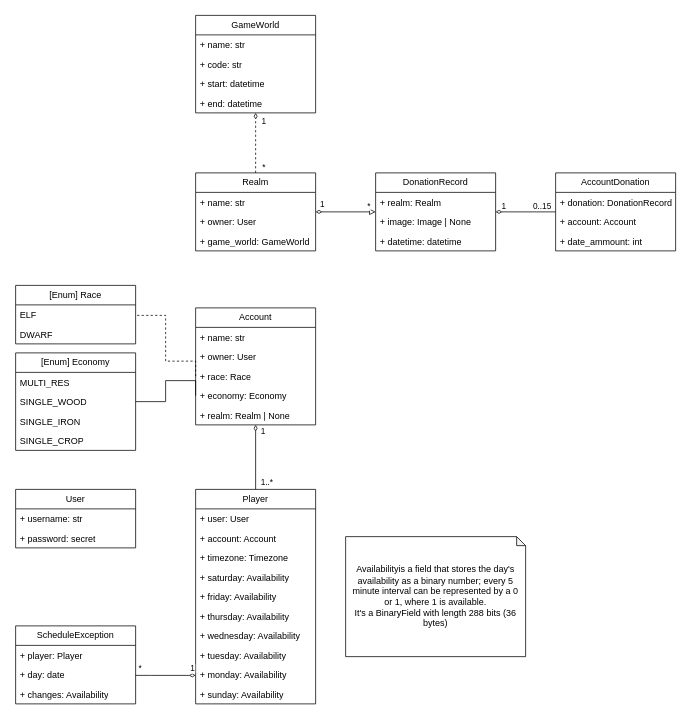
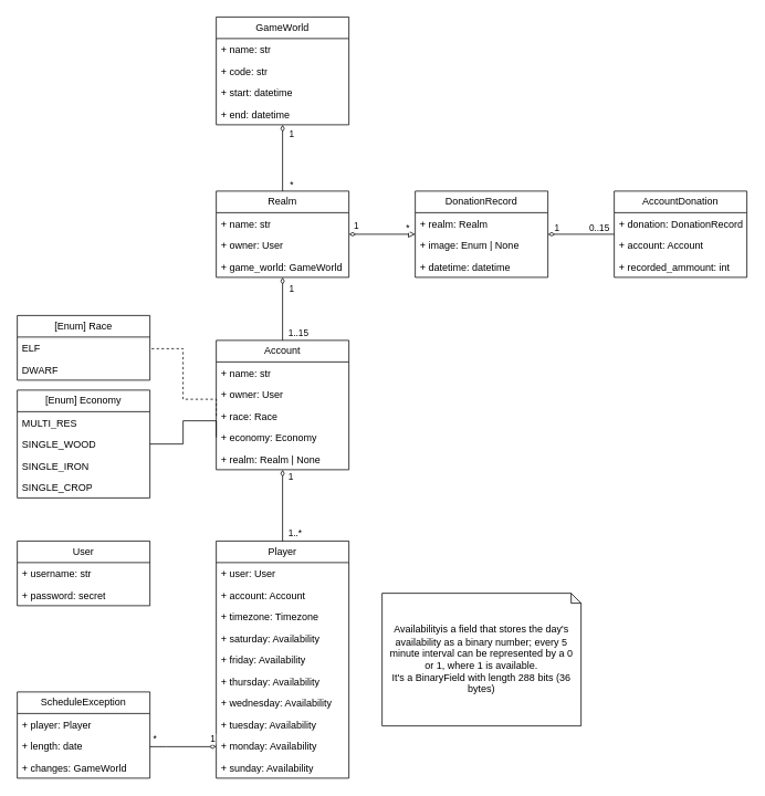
  <mxCell id="0" />
  <mxCell id="1" parent="0" />
  <mxCell id="2" value="User" style="swimlane;fontStyle=0;childLayout=stackLayout;horizontal=1;startSize=26;fillColor=none;horizontalStack=0;resizeParent=1;resizeParentMax=0;resizeLast=0;collapsible=1;marginBottom=0;whiteSpace=wrap;html=1;" vertex="1" parent="1"><mxGeometry x="20" y="652" width="160" height="78" as="geometry" /></mxCell>
  <mxCell id="3" value="+ username: str" style="text;strokeColor=none;fillColor=none;align=left;verticalAlign=top;spacingLeft=4;spacingRight=4;overflow=hidden;rotatable=0;points=[[0,0.5],[1,0.5]];portConstraint=eastwest;whiteSpace=wrap;html=1;" vertex="1" parent="2"><mxGeometry y="26" width="160" height="26" as="geometry" /></mxCell>
  <mxCell id="4" value="+ password: secret" style="text;strokeColor=none;fillColor=none;align=left;verticalAlign=top;spacingLeft=4;spacingRight=4;overflow=hidden;rotatable=0;points=[[0,0.5],[1,0.5]];portConstraint=eastwest;whiteSpace=wrap;html=1;" vertex="1" parent="2"><mxGeometry y="52" width="160" height="26" as="geometry" /></mxCell>
- <mxCell id="5" style="edgeStyle=orthogonalEdgeStyle;rounded=0;orthogonalLoop=1;jettySize=auto;html=1;startArrow=none;startFill=0;endArrow=diamondThin;endFill=0;dashed=1;" edge="1" parent="1" source="8" target="12"><mxGeometry relative="1" as="geometry" /></mxCell>
+ <mxCell id="5" style="edgeStyle=orthogonalEdgeStyle;rounded=0;orthogonalLoop=1;jettySize=auto;html=1;startArrow=none;startFill=0;endArrow=diamondThin;endFill=0;" edge="1" parent="1" source="8" target="12"><mxGeometry relative="1" as="geometry" /></mxCell>
  <mxCell id="6" value="*" style="edgeLabel;html=1;align=center;verticalAlign=middle;resizable=0;points=[];" vertex="1" connectable="0" parent="5"><mxGeometry x="-0.745" y="1" relative="1" as="geometry"><mxPoint x="11" y="2" as="offset" /></mxGeometry></mxCell>
  <mxCell id="7" value="1" style="edgeLabel;html=1;align=center;verticalAlign=middle;resizable=0;points=[];" vertex="1" connectable="0" parent="5"><mxGeometry x="0.875" y="-1" relative="1" as="geometry"><mxPoint x="9" y="5" as="offset" /></mxGeometry></mxCell>
  <mxCell id="8" value="Realm" style="swimlane;fontStyle=0;childLayout=stackLayout;horizontal=1;startSize=26;fillColor=none;horizontalStack=0;resizeParent=1;resizeParentMax=0;resizeLast=0;collapsible=1;marginBottom=0;whiteSpace=wrap;html=1;" vertex="1" parent="1"><mxGeometry x="260" y="230" width="160" height="104" as="geometry" /></mxCell>
  <mxCell id="9" value="+ name: str" style="text;strokeColor=none;fillColor=none;align=left;verticalAlign=top;spacingLeft=4;spacingRight=4;overflow=hidden;rotatable=0;points=[[0,0.5],[1,0.5]];portConstraint=eastwest;whiteSpace=wrap;html=1;" vertex="1" parent="8"><mxGeometry y="26" width="160" height="26" as="geometry" /></mxCell>
  <mxCell id="10" value="+ owner: User" style="text;strokeColor=none;fillColor=none;align=left;verticalAlign=top;spacingLeft=4;spacingRight=4;overflow=hidden;rotatable=0;points=[[0,0.5],[1,0.5]];portConstraint=eastwest;whiteSpace=wrap;html=1;" vertex="1" parent="8"><mxGeometry y="52" width="160" height="26" as="geometry" /></mxCell>
  <mxCell id="11" value="+ game_world: GameWorld" style="text;strokeColor=none;fillColor=none;align=left;verticalAlign=top;spacingLeft=4;spacingRight=4;overflow=hidden;rotatable=0;points=[[0,0.5],[1,0.5]];portConstraint=eastwest;whiteSpace=wrap;html=1;" vertex="1" parent="8"><mxGeometry y="78" width="160" height="26" as="geometry" /></mxCell>
  <mxCell id="12" value="GameWorld" style="swimlane;fontStyle=0;childLayout=stackLayout;horizontal=1;startSize=26;fillColor=none;horizontalStack=0;resizeParent=1;resizeParentMax=0;resizeLast=0;collapsible=1;marginBottom=0;whiteSpace=wrap;html=1;" vertex="1" parent="1"><mxGeometry x="260" y="20" width="160" height="130" as="geometry" /></mxCell>
  <mxCell id="13" value="+ name: str" style="text;strokeColor=none;fillColor=none;align=left;verticalAlign=top;spacingLeft=4;spacingRight=4;overflow=hidden;rotatable=0;points=[[0,0.5],[1,0.5]];portConstraint=eastwest;whiteSpace=wrap;html=1;" vertex="1" parent="12"><mxGeometry y="26" width="160" height="26" as="geometry" /></mxCell>
  <mxCell id="14" value="+ code: str" style="text;strokeColor=none;fillColor=none;align=left;verticalAlign=top;spacingLeft=4;spacingRight=4;overflow=hidden;rotatable=0;points=[[0,0.5],[1,0.5]];portConstraint=eastwest;whiteSpace=wrap;html=1;" vertex="1" parent="12"><mxGeometry y="52" width="160" height="26" as="geometry" /></mxCell>
  <mxCell id="15" value="+ start: datetime" style="text;strokeColor=none;fillColor=none;align=left;verticalAlign=top;spacingLeft=4;spacingRight=4;overflow=hidden;rotatable=0;points=[[0,0.5],[1,0.5]];portConstraint=eastwest;whiteSpace=wrap;html=1;" vertex="1" parent="12"><mxGeometry y="78" width="160" height="26" as="geometry" /></mxCell>
  <mxCell id="16" value="+ end: datetime" style="text;strokeColor=none;fillColor=none;align=left;verticalAlign=top;spacingLeft=4;spacingRight=4;overflow=hidden;rotatable=0;points=[[0,0.5],[1,0.5]];portConstraint=eastwest;whiteSpace=wrap;html=1;" vertex="1" parent="12"><mxGeometry y="104" width="160" height="26" as="geometry" /></mxCell>
+ <mxCell id="17" style="edgeStyle=orthogonalEdgeStyle;rounded=0;orthogonalLoop=1;jettySize=auto;html=1;endArrow=diamondThin;endFill=0;" edge="1" parent="1" source="21" target="8"><mxGeometry relative="1" as="geometry" /></mxCell>
+ <mxCell id="18" value="1" style="edgeLabel;html=1;align=center;verticalAlign=middle;resizable=0;points=[];" vertex="1" connectable="0" parent="17"><mxGeometry x="0.665" y="2" relative="1" as="geometry"><mxPoint x="12" as="offset" /></mxGeometry></mxCell>
+ <mxCell id="19" value="1..15" style="edgeLabel;html=1;align=center;verticalAlign=middle;resizable=0;points=[];" vertex="1" connectable="0" parent="17"><mxGeometry x="-0.855" relative="1" as="geometry"><mxPoint x="18" y="-4" as="offset" /></mxGeometry></mxCell>
  <mxCell id="20" style="edgeStyle=orthogonalEdgeStyle;rounded=0;orthogonalLoop=1;jettySize=auto;html=1;exitX=0;exitY=0.75;exitDx=0;exitDy=0;endArrow=none;endFill=0;" edge="1" parent="1" source="21" target="44"><mxGeometry relative="1" as="geometry"><Array as="points"><mxPoint x="260" y="507" /><mxPoint x="220" y="507" /><mxPoint x="220" y="535" /></Array></mxGeometry></mxCell>
  <mxCell id="21" value="Account" style="swimlane;fontStyle=0;childLayout=stackLayout;horizontal=1;startSize=26;fillColor=none;horizontalStack=0;resizeParent=1;resizeParentMax=0;resizeLast=0;collapsible=1;marginBottom=0;whiteSpace=wrap;html=1;" vertex="1" parent="1"><mxGeometry x="260" y="410" width="160" height="156" as="geometry" /></mxCell>
  <mxCell id="22" value="+ name: str" style="text;strokeColor=none;fillColor=none;align=left;verticalAlign=top;spacingLeft=4;spacingRight=4;overflow=hidden;rotatable=0;points=[[0,0.5],[1,0.5]];portConstraint=eastwest;whiteSpace=wrap;html=1;" vertex="1" parent="21"><mxGeometry y="26" width="160" height="26" as="geometry" /></mxCell>
  <mxCell id="23" value="+ owner: User" style="text;strokeColor=none;fillColor=none;align=left;verticalAlign=top;spacingLeft=4;spacingRight=4;overflow=hidden;rotatable=0;points=[[0,0.5],[1,0.5]];portConstraint=eastwest;whiteSpace=wrap;html=1;" vertex="1" parent="21"><mxGeometry y="52" width="160" height="26" as="geometry" /></mxCell>
  <mxCell id="24" value="+ race: Race" style="text;strokeColor=none;fillColor=none;align=left;verticalAlign=top;spacingLeft=4;spacingRight=4;overflow=hidden;rotatable=0;points=[[0,0.5],[1,0.5]];portConstraint=eastwest;whiteSpace=wrap;html=1;" vertex="1" parent="21"><mxGeometry y="78" width="160" height="26" as="geometry" /></mxCell>
  <mxCell id="25" value="+ economy: Economy" style="text;strokeColor=none;fillColor=none;align=left;verticalAlign=top;spacingLeft=4;spacingRight=4;overflow=hidden;rotatable=0;points=[[0,0.5],[1,0.5]];portConstraint=eastwest;whiteSpace=wrap;html=1;" vertex="1" parent="21"><mxGeometry y="104" width="160" height="26" as="geometry" /></mxCell>
  <mxCell id="26" value="+ realm: Realm | None" style="text;strokeColor=none;fillColor=none;align=left;verticalAlign=top;spacingLeft=4;spacingRight=4;overflow=hidden;rotatable=0;points=[[0,0.5],[1,0.5]];portConstraint=eastwest;whiteSpace=wrap;html=1;" vertex="1" parent="21"><mxGeometry y="130" width="160" height="26" as="geometry" /></mxCell>
  <mxCell id="27" style="edgeStyle=orthogonalEdgeStyle;rounded=0;orthogonalLoop=1;jettySize=auto;html=1;exitX=0.5;exitY=0;exitDx=0;exitDy=0;startArrow=none;startFill=0;endArrow=diamondThin;endFill=0;" edge="1" parent="1" source="30" target="21"><mxGeometry relative="1" as="geometry" /></mxCell>
  <mxCell id="28" value="1" style="edgeLabel;html=1;align=center;verticalAlign=middle;resizable=0;points=[];" vertex="1" connectable="0" parent="27"><mxGeometry x="0.809" relative="1" as="geometry"><mxPoint x="9" as="offset" /></mxGeometry></mxCell>
  <mxCell id="29" value="1..*" style="edgeLabel;html=1;align=center;verticalAlign=middle;resizable=0;points=[];" vertex="1" connectable="0" parent="27"><mxGeometry x="-0.753" y="1" relative="1" as="geometry"><mxPoint x="15" as="offset" /></mxGeometry></mxCell>
  <mxCell id="30" value="Player" style="swimlane;fontStyle=0;childLayout=stackLayout;horizontal=1;startSize=26;fillColor=none;horizontalStack=0;resizeParent=1;resizeParentMax=0;resizeLast=0;collapsible=1;marginBottom=0;whiteSpace=wrap;html=1;" vertex="1" parent="1"><mxGeometry x="260" y="652" width="160" height="286" as="geometry" /></mxCell>
  <mxCell id="31" value="+ user: User" style="text;strokeColor=none;fillColor=none;align=left;verticalAlign=top;spacingLeft=4;spacingRight=4;overflow=hidden;rotatable=0;points=[[0,0.5],[1,0.5]];portConstraint=eastwest;whiteSpace=wrap;html=1;" vertex="1" parent="30"><mxGeometry y="26" width="160" height="26" as="geometry" /></mxCell>
  <mxCell id="32" value="+ account: Account" style="text;strokeColor=none;fillColor=none;align=left;verticalAlign=top;spacingLeft=4;spacingRight=4;overflow=hidden;rotatable=0;points=[[0,0.5],[1,0.5]];portConstraint=eastwest;whiteSpace=wrap;html=1;" vertex="1" parent="30"><mxGeometry y="52" width="160" height="26" as="geometry" /></mxCell>
  <mxCell id="33" value="+ timezone: Timezone" style="text;strokeColor=none;fillColor=none;align=left;verticalAlign=top;spacingLeft=4;spacingRight=4;overflow=hidden;rotatable=0;points=[[0,0.5],[1,0.5]];portConstraint=eastwest;whiteSpace=wrap;html=1;" vertex="1" parent="30"><mxGeometry y="78" width="160" height="26" as="geometry" /></mxCell>
  <mxCell id="34" value="+ saturday: Availability" style="text;strokeColor=none;fillColor=none;align=left;verticalAlign=top;spacingLeft=4;spacingRight=4;overflow=hidden;rotatable=0;points=[[0,0.5],[1,0.5]];portConstraint=eastwest;whiteSpace=wrap;html=1;" vertex="1" parent="30"><mxGeometry y="104" width="160" height="26" as="geometry" /></mxCell>
  <mxCell id="35" value="+ friday: Availability" style="text;strokeColor=none;fillColor=none;align=left;verticalAlign=top;spacingLeft=4;spacingRight=4;overflow=hidden;rotatable=0;points=[[0,0.5],[1,0.5]];portConstraint=eastwest;whiteSpace=wrap;html=1;" vertex="1" parent="30"><mxGeometry y="130" width="160" height="26" as="geometry" /></mxCell>
  <mxCell id="36" value="+ thursday: Availability" style="text;strokeColor=none;fillColor=none;align=left;verticalAlign=top;spacingLeft=4;spacingRight=4;overflow=hidden;rotatable=0;points=[[0,0.5],[1,0.5]];portConstraint=eastwest;whiteSpace=wrap;html=1;" vertex="1" parent="30"><mxGeometry y="156" width="160" height="26" as="geometry" /></mxCell>
  <mxCell id="37" value="+ wednesday: Availability" style="text;strokeColor=none;fillColor=none;align=left;verticalAlign=top;spacingLeft=4;spacingRight=4;overflow=hidden;rotatable=0;points=[[0,0.5],[1,0.5]];portConstraint=eastwest;whiteSpace=wrap;html=1;" vertex="1" parent="30"><mxGeometry y="182" width="160" height="26" as="geometry" /></mxCell>
  <mxCell id="38" value="+ tuesday: Availability" style="text;strokeColor=none;fillColor=none;align=left;verticalAlign=top;spacingLeft=4;spacingRight=4;overflow=hidden;rotatable=0;points=[[0,0.5],[1,0.5]];portConstraint=eastwest;whiteSpace=wrap;html=1;" vertex="1" parent="30"><mxGeometry y="208" width="160" height="26" as="geometry" /></mxCell>
  <mxCell id="39" value="+ monday: Availability" style="text;strokeColor=none;fillColor=none;align=left;verticalAlign=top;spacingLeft=4;spacingRight=4;overflow=hidden;rotatable=0;points=[[0,0.5],[1,0.5]];portConstraint=eastwest;whiteSpace=wrap;html=1;" vertex="1" parent="30"><mxGeometry y="234" width="160" height="26" as="geometry" /></mxCell>
  <mxCell id="40" value="+ sunday: Availability" style="text;strokeColor=none;fillColor=none;align=left;verticalAlign=top;spacingLeft=4;spacingRight=4;overflow=hidden;rotatable=0;points=[[0,0.5],[1,0.5]];portConstraint=eastwest;whiteSpace=wrap;html=1;" vertex="1" parent="30"><mxGeometry y="260" width="160" height="26" as="geometry" /></mxCell>
  <mxCell id="41" value="[Enum] Race" style="swimlane;fontStyle=0;childLayout=stackLayout;horizontal=1;startSize=26;fillColor=none;horizontalStack=0;resizeParent=1;resizeParentMax=0;resizeLast=0;collapsible=1;marginBottom=0;whiteSpace=wrap;html=1;" vertex="1" parent="1"><mxGeometry x="20" y="380" width="160" height="78" as="geometry" /></mxCell>
  <mxCell id="42" value="ELF" style="text;strokeColor=none;fillColor=none;align=left;verticalAlign=top;spacingLeft=4;spacingRight=4;overflow=hidden;rotatable=0;points=[[0,0.5],[1,0.5]];portConstraint=eastwest;whiteSpace=wrap;html=1;" vertex="1" parent="41"><mxGeometry y="26" width="160" height="26" as="geometry" /></mxCell>
  <mxCell id="43" value="DWARF" style="text;strokeColor=none;fillColor=none;align=left;verticalAlign=top;spacingLeft=4;spacingRight=4;overflow=hidden;rotatable=0;points=[[0,0.5],[1,0.5]];portConstraint=eastwest;whiteSpace=wrap;html=1;" vertex="1" parent="41"><mxGeometry y="52" width="160" height="26" as="geometry" /></mxCell>
  <mxCell id="44" value="[Enum] Economy" style="swimlane;fontStyle=0;childLayout=stackLayout;horizontal=1;startSize=26;fillColor=none;horizontalStack=0;resizeParent=1;resizeParentMax=0;resizeLast=0;collapsible=1;marginBottom=0;whiteSpace=wrap;html=1;" vertex="1" parent="1"><mxGeometry x="20" y="470" width="160" height="130" as="geometry" /></mxCell>
  <mxCell id="45" value="MULTI_RES" style="text;strokeColor=none;fillColor=none;align=left;verticalAlign=top;spacingLeft=4;spacingRight=4;overflow=hidden;rotatable=0;points=[[0,0.5],[1,0.5]];portConstraint=eastwest;whiteSpace=wrap;html=1;" vertex="1" parent="44"><mxGeometry y="26" width="160" height="26" as="geometry" /></mxCell>
  <mxCell id="46" value="SINGLE_WOOD" style="text;strokeColor=none;fillColor=none;align=left;verticalAlign=top;spacingLeft=4;spacingRight=4;overflow=hidden;rotatable=0;points=[[0,0.5],[1,0.5]];portConstraint=eastwest;whiteSpace=wrap;html=1;" vertex="1" parent="44"><mxGeometry y="52" width="160" height="26" as="geometry" /></mxCell>
  <mxCell id="47" value="SINGLE_IRON" style="text;strokeColor=none;fillColor=none;align=left;verticalAlign=top;spacingLeft=4;spacingRight=4;overflow=hidden;rotatable=0;points=[[0,0.5],[1,0.5]];portConstraint=eastwest;whiteSpace=wrap;html=1;" vertex="1" parent="44"><mxGeometry y="78" width="160" height="26" as="geometry" /></mxCell>
  <mxCell id="48" value="SINGLE_CROP" style="text;strokeColor=none;fillColor=none;align=left;verticalAlign=top;spacingLeft=4;spacingRight=4;overflow=hidden;rotatable=0;points=[[0,0.5],[1,0.5]];portConstraint=eastwest;whiteSpace=wrap;html=1;" vertex="1" parent="44"><mxGeometry y="104" width="160" height="26" as="geometry" /></mxCell>
  <mxCell id="49" value="ScheduleException" style="swimlane;fontStyle=0;childLayout=stackLayout;horizontal=1;startSize=26;fillColor=none;horizontalStack=0;resizeParent=1;resizeParentMax=0;resizeLast=0;collapsible=1;marginBottom=0;whiteSpace=wrap;html=1;" vertex="1" parent="1"><mxGeometry x="20" y="834" width="160" height="104" as="geometry" /></mxCell>
  <mxCell id="50" value="+ player: Player" style="text;strokeColor=none;fillColor=none;align=left;verticalAlign=top;spacingLeft=4;spacingRight=4;overflow=hidden;rotatable=0;points=[[0,0.5],[1,0.5]];portConstraint=eastwest;whiteSpace=wrap;html=1;" vertex="1" parent="49"><mxGeometry y="26" width="160" height="26" as="geometry" /></mxCell>
- <mxCell id="51" value="+ day: date" style="text;strokeColor=none;fillColor=none;align=left;verticalAlign=top;spacingLeft=4;spacingRight=4;overflow=hidden;rotatable=0;points=[[0,0.5],[1,0.5]];portConstraint=eastwest;whiteSpace=wrap;html=1;" vertex="1" parent="49"><mxGeometry y="52" width="160" height="26" as="geometry" /></mxCell>
- <mxCell id="52" value="+ changes: Availability" style="text;strokeColor=none;fillColor=none;align=left;verticalAlign=top;spacingLeft=4;spacingRight=4;overflow=hidden;rotatable=0;points=[[0,0.5],[1,0.5]];portConstraint=eastwest;whiteSpace=wrap;html=1;" vertex="1" parent="49"><mxGeometry y="78" width="160" height="26" as="geometry" /></mxCell>
+ <mxCell id="51" value="+ length: date" style="text;strokeColor=none;fillColor=none;align=left;verticalAlign=top;spacingLeft=4;spacingRight=4;overflow=hidden;rotatable=0;points=[[0,0.5],[1,0.5]];portConstraint=eastwest;whiteSpace=wrap;html=1;" vertex="1" parent="49"><mxGeometry y="52" width="160" height="26" as="geometry" /></mxCell>
+ <mxCell id="52" value="+ changes: GameWorld" style="text;strokeColor=none;fillColor=none;align=left;verticalAlign=top;spacingLeft=4;spacingRight=4;overflow=hidden;rotatable=0;points=[[0,0.5],[1,0.5]];portConstraint=eastwest;whiteSpace=wrap;html=1;" vertex="1" parent="49"><mxGeometry y="78" width="160" height="26" as="geometry" /></mxCell>
  <mxCell id="53" value="Availabilityis a field that stores the day's availability as a binary number; every 5 minute interval can be represented by a 0 or 1, where 1 is available.&lt;div&gt;It's a BinaryField with length 288 bits (36 bytes)&lt;/div&gt;" style="shape=note;whiteSpace=wrap;html=1;backgroundOutline=1;darkOpacity=0.05;size=12;spacing=10;" vertex="1" parent="1"><mxGeometry x="460" y="715" width="240" height="160" as="geometry" /></mxCell>
  <mxCell id="54" value="" style="edgeStyle=orthogonalEdgeStyle;rounded=0;orthogonalLoop=1;jettySize=auto;html=1;endArrow=none;endFill=0;startArrow=diamondThin;startFill=0;" edge="1" parent="1" source="57" target="61"><mxGeometry relative="1" as="geometry" /></mxCell>
  <mxCell id="55" value="1" style="edgeLabel;html=1;align=center;verticalAlign=middle;resizable=0;points=[];" vertex="1" connectable="0" parent="54"><mxGeometry x="-0.655" y="-1" relative="1" as="geometry"><mxPoint x="-4" y="-10" as="offset" /></mxGeometry></mxCell>
  <mxCell id="56" value="0..15" style="edgeLabel;html=1;align=center;verticalAlign=middle;resizable=0;points=[];" vertex="1" connectable="0" parent="54"><mxGeometry x="0.888" y="1" relative="1" as="geometry"><mxPoint x="-15" y="-8" as="offset" /></mxGeometry></mxCell>
  <mxCell id="57" value="DonationRecord" style="swimlane;fontStyle=0;childLayout=stackLayout;horizontal=1;startSize=26;fillColor=none;horizontalStack=0;resizeParent=1;resizeParentMax=0;resizeLast=0;collapsible=1;marginBottom=0;whiteSpace=wrap;html=1;" vertex="1" parent="1"><mxGeometry x="500" y="230" width="160" height="104" as="geometry" /></mxCell>
  <mxCell id="58" value="+ realm: Realm" style="text;strokeColor=none;fillColor=none;align=left;verticalAlign=top;spacingLeft=4;spacingRight=4;overflow=hidden;rotatable=0;points=[[0,0.5],[1,0.5]];portConstraint=eastwest;whiteSpace=wrap;html=1;" vertex="1" parent="57"><mxGeometry y="26" width="160" height="26" as="geometry" /></mxCell>
- <mxCell id="59" value="+ image: Image | None" style="text;strokeColor=none;fillColor=none;align=left;verticalAlign=top;spacingLeft=4;spacingRight=4;overflow=hidden;rotatable=0;points=[[0,0.5],[1,0.5]];portConstraint=eastwest;whiteSpace=wrap;html=1;" vertex="1" parent="57"><mxGeometry y="52" width="160" height="26" as="geometry" /></mxCell>
+ <mxCell id="59" value="+ image: Enum | None" style="text;strokeColor=none;fillColor=none;align=left;verticalAlign=top;spacingLeft=4;spacingRight=4;overflow=hidden;rotatable=0;points=[[0,0.5],[1,0.5]];portConstraint=eastwest;whiteSpace=wrap;html=1;" vertex="1" parent="57"><mxGeometry y="52" width="160" height="26" as="geometry" /></mxCell>
  <mxCell id="60" value="+ datetime: datetime" style="text;strokeColor=none;fillColor=none;align=left;verticalAlign=top;spacingLeft=4;spacingRight=4;overflow=hidden;rotatable=0;points=[[0,0.5],[1,0.5]];portConstraint=eastwest;whiteSpace=wrap;html=1;" vertex="1" parent="57"><mxGeometry y="78" width="160" height="26" as="geometry" /></mxCell>
  <mxCell id="61" value="AccountDonation" style="swimlane;fontStyle=0;childLayout=stackLayout;horizontal=1;startSize=26;fillColor=none;horizontalStack=0;resizeParent=1;resizeParentMax=0;resizeLast=0;collapsible=1;marginBottom=0;whiteSpace=wrap;html=1;" vertex="1" parent="1"><mxGeometry x="740" y="230" width="160" height="104" as="geometry" /></mxCell>
  <mxCell id="62" value="+ donation: DonationRecord" style="text;strokeColor=none;fillColor=none;align=left;verticalAlign=top;spacingLeft=4;spacingRight=4;overflow=hidden;rotatable=0;points=[[0,0.5],[1,0.5]];portConstraint=eastwest;whiteSpace=wrap;html=1;" vertex="1" parent="61"><mxGeometry y="26" width="160" height="26" as="geometry" /></mxCell>
  <mxCell id="63" value="+ account: Account&lt;div&gt;&lt;br&gt;&lt;/div&gt;" style="text;strokeColor=none;fillColor=none;align=left;verticalAlign=top;spacingLeft=4;spacingRight=4;overflow=hidden;rotatable=0;points=[[0,0.5],[1,0.5]];portConstraint=eastwest;whiteSpace=wrap;html=1;" vertex="1" parent="61"><mxGeometry y="52" width="160" height="26" as="geometry" /></mxCell>
- <mxCell id="64" value="+ date_ammount: int" style="text;strokeColor=none;fillColor=none;align=left;verticalAlign=top;spacingLeft=4;spacingRight=4;overflow=hidden;rotatable=0;points=[[0,0.5],[1,0.5]];portConstraint=eastwest;whiteSpace=wrap;html=1;" vertex="1" parent="61"><mxGeometry y="78" width="160" height="26" as="geometry" /></mxCell>
+ <mxCell id="64" value="+ recorded_ammount: int" style="text;strokeColor=none;fillColor=none;align=left;verticalAlign=top;spacingLeft=4;spacingRight=4;overflow=hidden;rotatable=0;points=[[0,0.5],[1,0.5]];portConstraint=eastwest;whiteSpace=wrap;html=1;" vertex="1" parent="61"><mxGeometry y="78" width="160" height="26" as="geometry" /></mxCell>
  <mxCell id="65" style="edgeStyle=orthogonalEdgeStyle;rounded=0;orthogonalLoop=1;jettySize=auto;html=1;exitX=0;exitY=0.5;exitDx=0;exitDy=0;endArrow=none;endFill=0;dashed=1;" edge="1" parent="1" source="24" target="41"><mxGeometry relative="1" as="geometry"><Array as="points"><mxPoint x="260" y="481" /><mxPoint x="220" y="481" /><mxPoint x="220" y="420" /></Array></mxGeometry></mxCell>
  <mxCell id="66" style="edgeStyle=orthogonalEdgeStyle;rounded=0;orthogonalLoop=1;jettySize=auto;html=1;startArrow=diamondThin;startFill=0;endArrow=block;endFill=0;" edge="1" parent="1" source="8" target="57"><mxGeometry relative="1" as="geometry" /></mxCell>
  <mxCell id="67" value="1" style="edgeLabel;html=1;align=center;verticalAlign=middle;resizable=0;points=[];" vertex="1" connectable="0" parent="66"><mxGeometry x="-0.862" y="2" relative="1" as="geometry"><mxPoint x="2" y="-9" as="offset" /></mxGeometry></mxCell>
  <mxCell id="68" value="*" style="edgeLabel;html=1;align=center;verticalAlign=middle;resizable=0;points=[];" vertex="1" connectable="0" parent="66"><mxGeometry x="0.862" relative="1" as="geometry"><mxPoint x="-4" y="-9" as="offset" /></mxGeometry></mxCell>
  <mxCell id="69" value="" style="edgeStyle=orthogonalEdgeStyle;rounded=0;orthogonalLoop=1;jettySize=auto;html=1;endArrow=diamondThin;endFill=0;startArrow=none;startFill=0;" edge="1" parent="1" source="51" target="30"><mxGeometry relative="1" as="geometry"><Array as="points"><mxPoint x="200" y="900" /><mxPoint x="200" y="900" /></Array></mxGeometry></mxCell>
  <mxCell id="70" value="*" style="edgeLabel;html=1;align=center;verticalAlign=middle;resizable=0;points=[];" vertex="1" connectable="0" parent="69"><mxGeometry x="-0.881" relative="1" as="geometry"><mxPoint y="-10" as="offset" /></mxGeometry></mxCell>
  <mxCell id="71" value="1" style="edgeLabel;html=1;align=center;verticalAlign=middle;resizable=0;points=[];" vertex="1" connectable="0" parent="69"><mxGeometry x="0.863" y="-1" relative="1" as="geometry"><mxPoint y="-11" as="offset" /></mxGeometry></mxCell>
